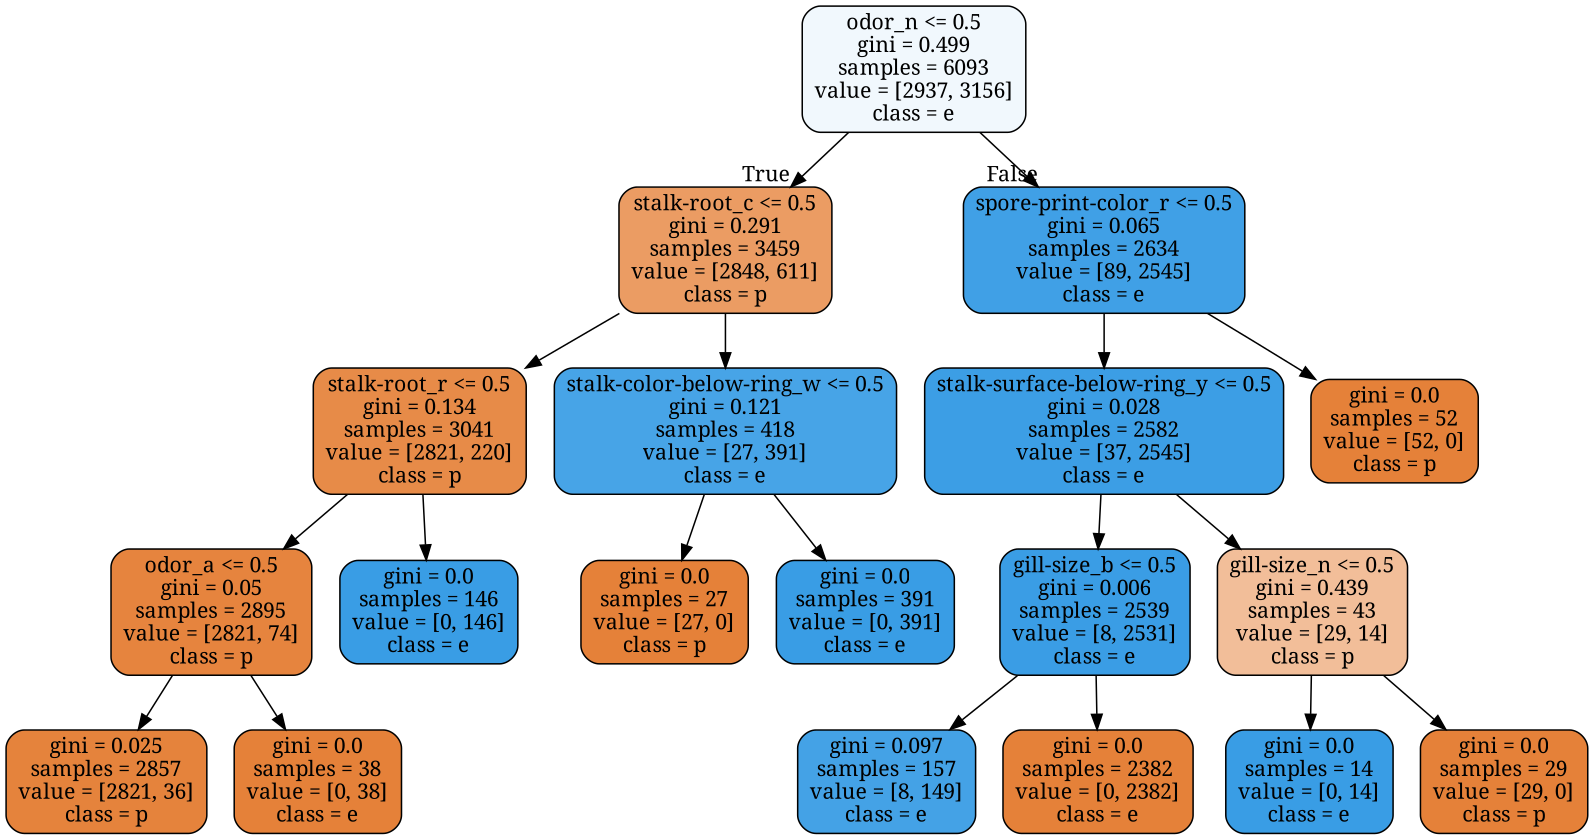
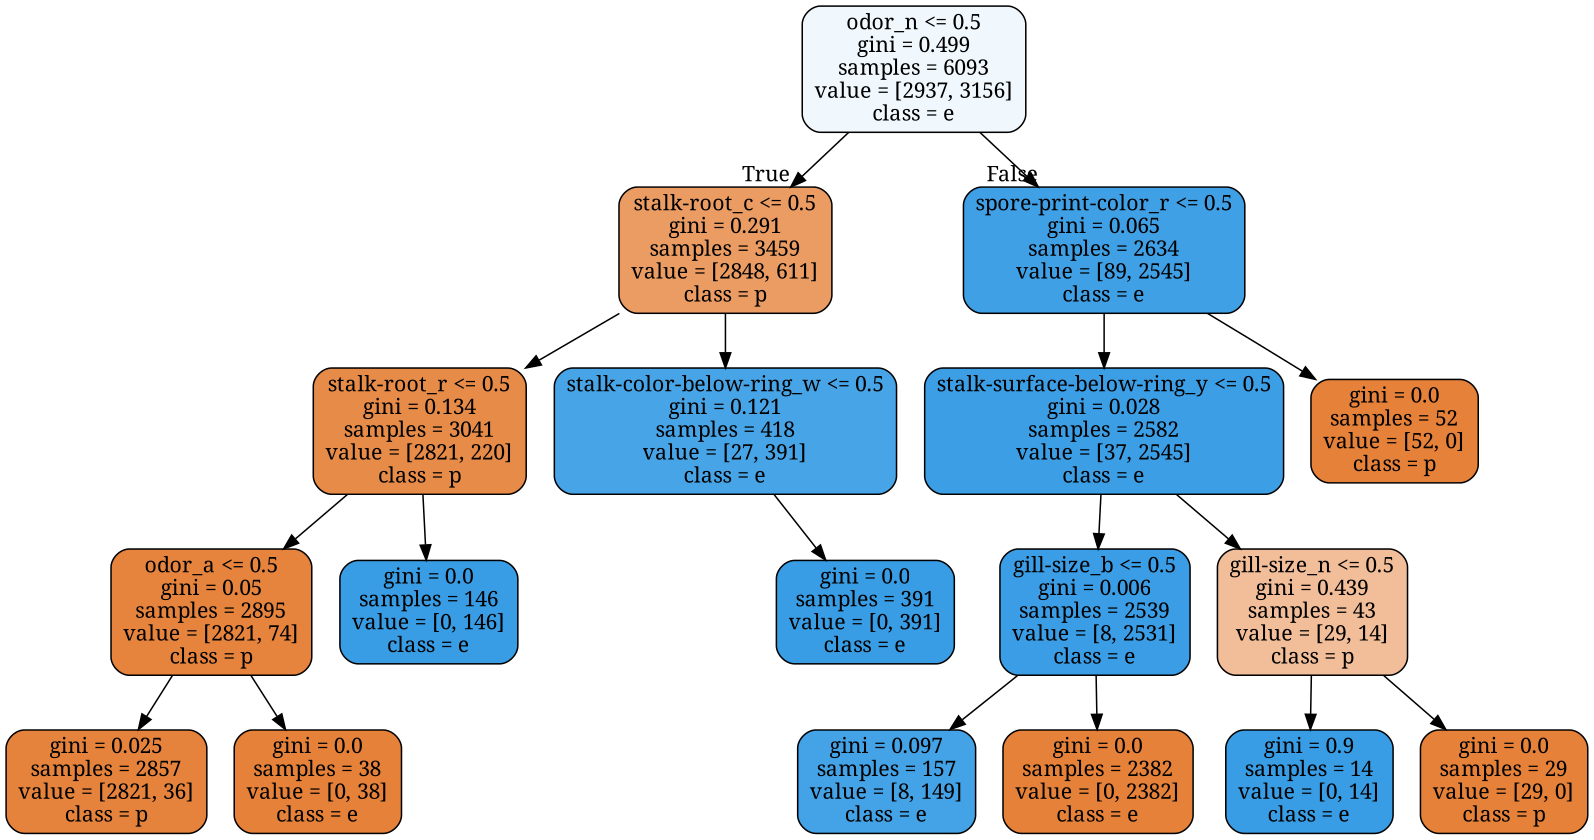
  digraph {
    fontname="Noto Serif"
    node [color=black fillcolor="#e58139" fontname="Noto Serif" shape=box style="filled, rounded"]
    edge [fontname="Noto Serif"]
    n1 [fillcolor="#f1f8fd" label="odor_n <= 0.5\ngini = 0.499\nsamples = 6093\nvalue = [2937, 3156]\nclass = e"]
    n2 [fillcolor="#eb9c63" label="stalk-root_c <= 0.5\ngini = 0.291\nsamples = 3459\nvalue = [2848, 611]\nclass = p"]
    n3 [fillcolor="#40a0e6" label="spore-print-color_r <= 0.5\ngini = 0.065\nsamples = 2634\nvalue = [89, 2545]\nclass = e"]
    n4 [fillcolor="#e78b48" label="stalk-root_r <= 0.5\ngini = 0.134\nsamples = 3041\nvalue = [2821, 220]\nclass = p"]
    n5 [fillcolor="#47a4e7" label="stalk-color-below-ring_w <= 0.5\ngini = 0.121\nsamples = 418\nvalue = [27, 391]\nclass = e"]
    n6 [fillcolor="#3c9ee5" label="stalk-surface-below-ring_y <= 0.5\ngini = 0.028\nsamples = 2582\nvalue = [37, 2545]\nclass = e"]
    n7 [label="gini = 0.0\nsamples = 52\nvalue = [52, 0]\nclass = p"]
    n8 [fillcolor="#e6843e" label="odor_a <= 0.5\ngini = 0.05\nsamples = 2895\nvalue = [2821, 74]\nclass = p"]
    n9 [fillcolor="#399de5" label="gini = 0.0\nsamples = 146\nvalue = [0, 146]\nclass = e"]
-   n10 [label="gini = 0.0\nsamples = 27\nvalue = [27, 0]\nclass = p"]
    n11 [fillcolor="#399de5" label="gini = 0.0\nsamples = 391\nvalue = [0, 391]\nclass = e"]
    n12 [fillcolor="#e5833c" label="gini = 0.025\nsamples = 2857\nvalue = [2821, 36]\nclass = p"]
    n13 [label="gini = 0.0\nsamples = 38\nvalue = [0, 38]\nclass = e"]
    n14 [fillcolor="#3a9de5" label="gill-size_b <= 0.5\ngini = 0.006\nsamples = 2539\nvalue = [8, 2531]\nclass = e"]
    n15 [fillcolor="#f2be99" label="gill-size_n <= 0.5\ngini = 0.439\nsamples = 43\nvalue = [29, 14]\nclass = p"]
    n16 [fillcolor="#44a2e6" label="gini = 0.097\nsamples = 157\nvalue = [8, 149]\nclass = e"]
    n17 [label="gini = 0.0\nsamples = 2382\nvalue = [0, 2382]\nclass = e"]
-   n18 [fillcolor="#399de5" label="gini = 0.0\nsamples = 14\nvalue = [0, 14]\nclass = e"]
+   n18 [fillcolor="#399de5" label="gini = 0.9\nsamples = 14\nvalue = [0, 14]\nclass = e"]
    n19 [label="gini = 0.0\nsamples = 29\nvalue = [29, 0]\nclass = p"]
    n1 -> n2 [headlabel=True labelangle=45 labeldistance=2.5]
    n1 -> n3 [headlabel=False labelangle=-45 labeldistance=2.5]
    n2 -> n4
    n2 -> n5
    n3 -> n6
    n3 -> n7
    n4 -> n8
    n4 -> n9
-   n5 -> n10
    n5 -> n11
    n6 -> n14
    n6 -> n15
    n8 -> n12
    n8 -> n13
    n14 -> n16
    n14 -> n17
    n15 -> n18
    n15 -> n19
  }
